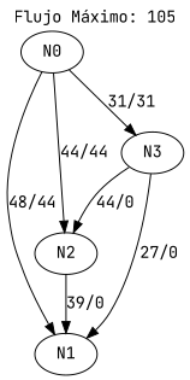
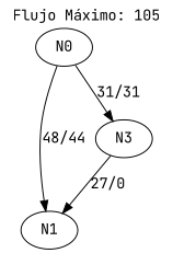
  digraph {
    fontname="JetBrains Mono"
    label="Flujo Máximo: 105"
    labelloc=t
    rankdir=TB
    node [fontname="JetBrains Mono"]
    edge [fontname="JetBrains Mono"]
    N0
    N1
-   N2
    N3
    N0 -> N1 [label="48/44"]
-   N0 -> N2 [label="44/44"]
    N0 -> N3 [label="31/31"]
-   N2 -> N1 [label="39/0"]
    N3 -> N1 [label="27/0"]
-   N3 -> N2 [label="44/0"]
  }
